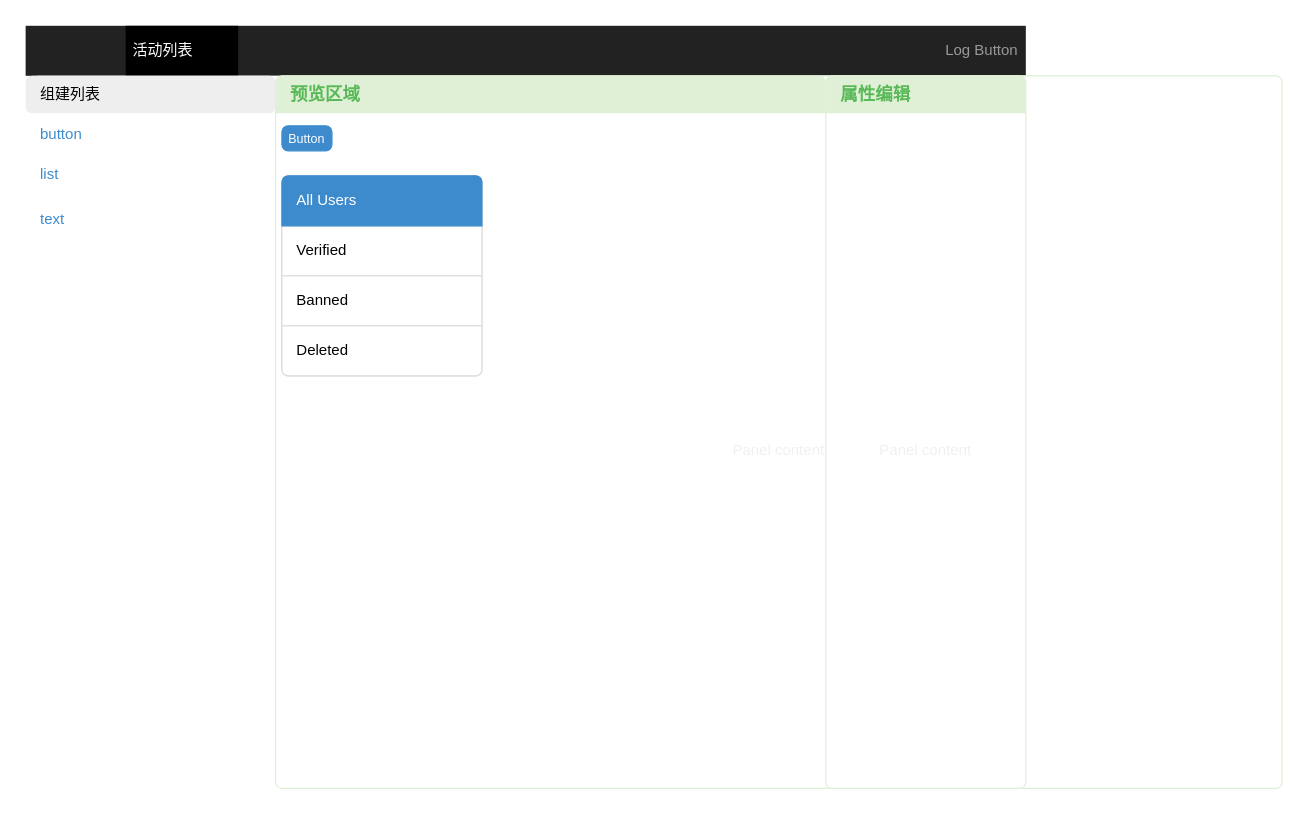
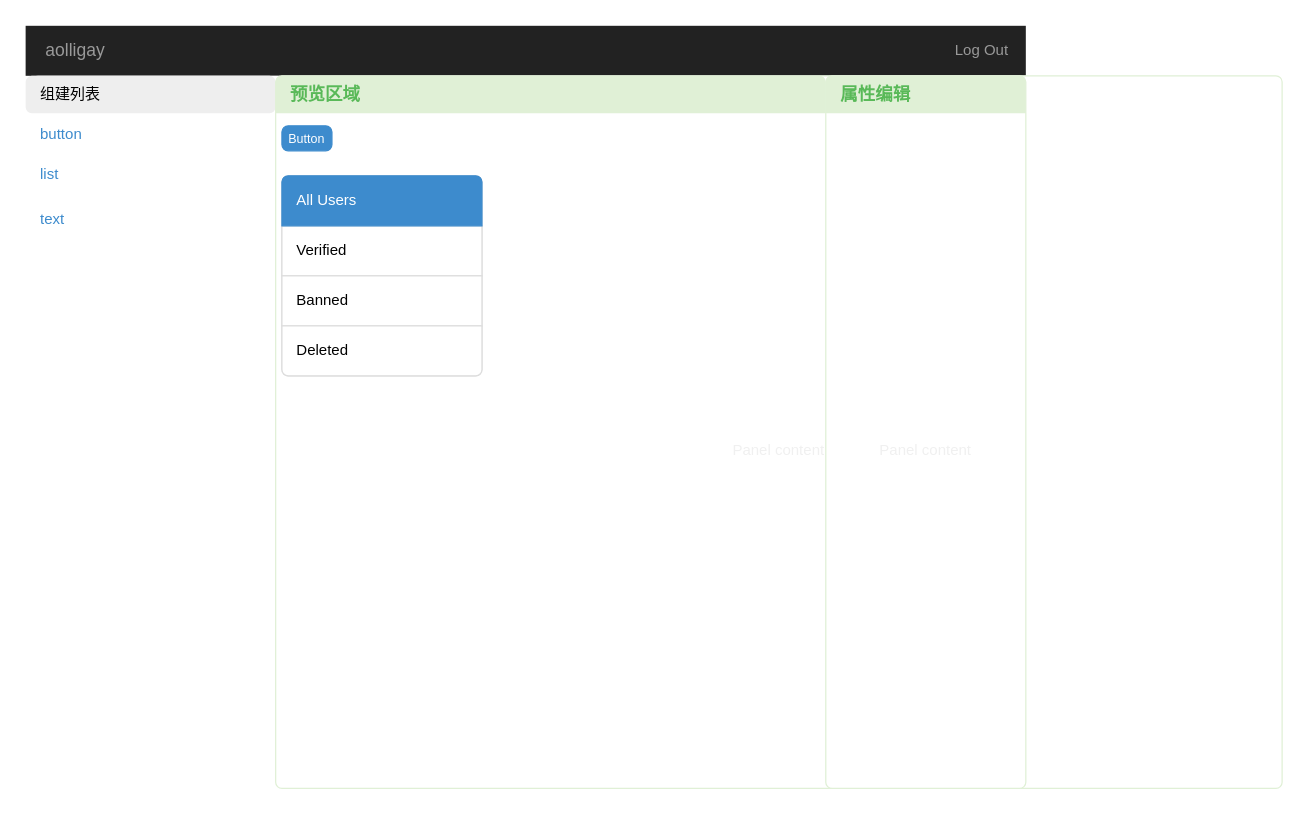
  <mxCell id="0" />
  <mxCell id="1" parent="0" />
  <mxCell id="2" value="" style="html=1;shadow=0;dashed=0;shape=mxgraph.bootstrap.rect;fillColor=#222222;strokeColor=none;whiteSpace=wrap;" parent="1" vertex="1"><mxGeometry x="20" y="20" width="800" height="40" as="geometry" /></mxCell>
- <mxCell id="4" value="活动列表" style="html=1;shadow=0;dashed=0;shape=mxgraph.bootstrap.rect;fillColor=#000000;strokeColor=none;fontColor=#ffffff;spacingRight=30;whiteSpace=wrap;" parent="2" vertex="1"><mxGeometry x="80" width="90" height="40" as="geometry" /></mxCell>
- <mxCell id="5" value="Log Button" style="html=1;shadow=0;dashed=0;fillColor=none;strokeColor=none;shape=mxgraph.bootstrap.rect;fontColor=#999999;whiteSpace=wrap;" parent="2" vertex="1"><mxGeometry x="730" width="70" height="40" as="geometry" /></mxCell>
+ <mxCell id="3" value="aolligay" style="html=1;shadow=0;dashed=0;fillColor=none;strokeColor=none;shape=mxgraph.bootstrap.rect;fontColor=#999999;fontSize=14;whiteSpace=wrap;" parent="2" vertex="1"><mxGeometry width="80" height="40" as="geometry" /></mxCell>
+ <mxCell id="5" value="Log Out" style="html=1;shadow=0;dashed=0;fillColor=none;strokeColor=none;shape=mxgraph.bootstrap.rect;fontColor=#999999;whiteSpace=wrap;" parent="2" vertex="1"><mxGeometry x="730" width="70" height="40" as="geometry" /></mxCell>
  <mxCell id="6" value="" style="html=1;shadow=0;dashed=0;shape=mxgraph.bootstrap.rrect;rSize5=;strokeColor=none" parent="1" vertex="1"><mxGeometry x="20" y="60" width="1005" height="580" as="geometry" /></mxCell>
  <mxCell id="7" value="组建列表" style="html=1;shadow=0;dashed=0;shape=mxgraph.bootstrap.rrect;rSize=5;strokeColor=none;fillColor=#eeeeee;align=left;spacingLeft=10;whiteSpace=wrap;resizeWidth=1;" parent="6" vertex="1"><mxGeometry width="200" height="30" relative="1" as="geometry" /></mxCell>
  <mxCell id="8" value="button" style="strokeColor=inherit;fillColor=inherit;gradientColor=inherit;html=1;shadow=0;dashed=0;shape=mxgraph.bootstrap.rect;fontColor=#3D8BCD;align=left;spacingLeft=10;whiteSpace=wrap;resizeWidth=1;" parent="6" vertex="1"><mxGeometry width="200" height="30" relative="1" as="geometry"><mxPoint y="32" as="offset" /></mxGeometry></mxCell>
  <mxCell id="9" value="list" style="strokeColor=inherit;fillColor=inherit;gradientColor=inherit;html=1;shadow=0;dashed=0;shape=mxgraph.bootstrap.rect;fontColor=#3D8BCD;align=left;spacingLeft=10;whiteSpace=wrap;resizeWidth=1;" parent="6" vertex="1"><mxGeometry width="200" height="30" relative="1" as="geometry"><mxPoint y="64" as="offset" /></mxGeometry></mxCell>
  <mxCell id="10" value="text" style="strokeColor=inherit;fillColor=inherit;gradientColor=inherit;html=1;shadow=0;dashed=0;shape=mxgraph.bootstrap.bottomRect;fontColor=#3D8BCD;align=left;spacingLeft=10;whiteSpace=wrap;resizeWidth=1;" parent="6" vertex="1"><mxGeometry width="200" height="30" relative="1" as="geometry"><mxPoint y="100" as="offset" /></mxGeometry></mxCell>
  <mxCell id="11" value="Panel content" style="html=1;shadow=0;dashed=0;shape=mxgraph.bootstrap.rrect;align=center;rSize=5;strokeColor=#E0F0D6;fontColor=#f0f0f0;spacingTop=30;whiteSpace=wrap;fillColor=#FFFFFF;" parent="6" vertex="1"><mxGeometry x="200" width="805" height="570" as="geometry" /></mxCell>
  <mxCell id="12" value="预览区域" style="html=1;shadow=0;dashed=0;shape=mxgraph.bootstrap.topButton;rSize=5;strokeColor=none;fillColor=#E0F0D6;fontColor=#59B958;fontSize=14;fontStyle=1;align=left;spacingLeft=10;whiteSpace=wrap;resizeWidth=1;" parent="11" vertex="1"><mxGeometry width="440" height="30" relative="1" as="geometry" /></mxCell>
  <mxCell id="13" value="Button" style="html=1;shadow=0;dashed=0;shape=mxgraph.bootstrap.rrect;rSize=5;fillColor=#3D8BCD;align=center;strokeColor=#3D8BCD;fontColor=#ffffff;fontSize=10;whiteSpace=wrap;" parent="11" vertex="1"><mxGeometry x="5" y="40" width="40" height="20" as="geometry" /></mxCell>
  <mxCell id="14" value="" style="html=1;shadow=0;dashed=0;shape=mxgraph.bootstrap.rrect;rSize=5;strokeColor=#dddddd;html=1;whiteSpace=wrap;fillColor=#ffffff;" parent="11" vertex="1"><mxGeometry x="5" y="80" width="160" height="160" as="geometry" /></mxCell>
  <mxCell id="15" value="Verified" style="strokeColor=inherit;fillColor=inherit;gradientColor=inherit;html=1;shadow=0;dashed=0;shape=mxgraph.bootstrap.rect;spacingLeft=10;align=left;perimeter=none;whiteSpace=wrap;resizeWidth=1;" parent="14" vertex="1"><mxGeometry width="160" height="40" relative="1" as="geometry"><mxPoint y="40" as="offset" /></mxGeometry></mxCell>
  <mxCell id="16" value="Banned" style="strokeColor=inherit;fillColor=inherit;gradientColor=inherit;html=1;shadow=0;dashed=0;shape=mxgraph.bootstrap.rect;spacingLeft=10;align=left;perimeter=none;whiteSpace=wrap;resizeWidth=1;" parent="14" vertex="1"><mxGeometry width="160" height="40" relative="1" as="geometry"><mxPoint y="80" as="offset" /></mxGeometry></mxCell>
  <mxCell id="17" value="Deleted" style="strokeColor=inherit;fillColor=inherit;gradientColor=inherit;html=1;shadow=0;dashed=0;shape=mxgraph.bootstrap.bottomButton;rSize=5;spacingLeft=10;align=left;perimeter=none;whiteSpace=wrap;resizeWidth=1;" parent="14" vertex="1"><mxGeometry y="1" width="160" height="40" relative="1" as="geometry"><mxPoint y="-40" as="offset" /></mxGeometry></mxCell>
  <mxCell id="18" value="All Users" style="html=1;shadow=0;dashed=0;shape=mxgraph.bootstrap.topButton;rSize=5;fillColor=#3D8BCD;strokeColor=#3D8BCD;fontColor=#ffffff;spacingLeft=10;align=left;whiteSpace=wrap;resizeWidth=1;" parent="14" vertex="1"><mxGeometry width="160" height="40" relative="1" as="geometry" /></mxCell>
  <mxCell id="19" value="Panel content" style="html=1;shadow=0;dashed=0;shape=mxgraph.bootstrap.rrect;align=center;rSize=5;strokeColor=#E0F0D6;fontColor=#f0f0f0;spacingTop=30;whiteSpace=wrap;fillColor=#FFFFFF;" parent="1" vertex="1"><mxGeometry x="660" y="60" width="160" height="570" as="geometry" /></mxCell>
  <mxCell id="20" value="属性编辑" style="html=1;shadow=0;dashed=0;shape=mxgraph.bootstrap.topButton;rSize=5;strokeColor=none;fillColor=#E0F0D6;fontColor=#59B958;fontSize=14;fontStyle=1;align=left;spacingLeft=10;whiteSpace=wrap;resizeWidth=1;" parent="19" vertex="1"><mxGeometry width="160" height="30" relative="1" as="geometry" /></mxCell>
